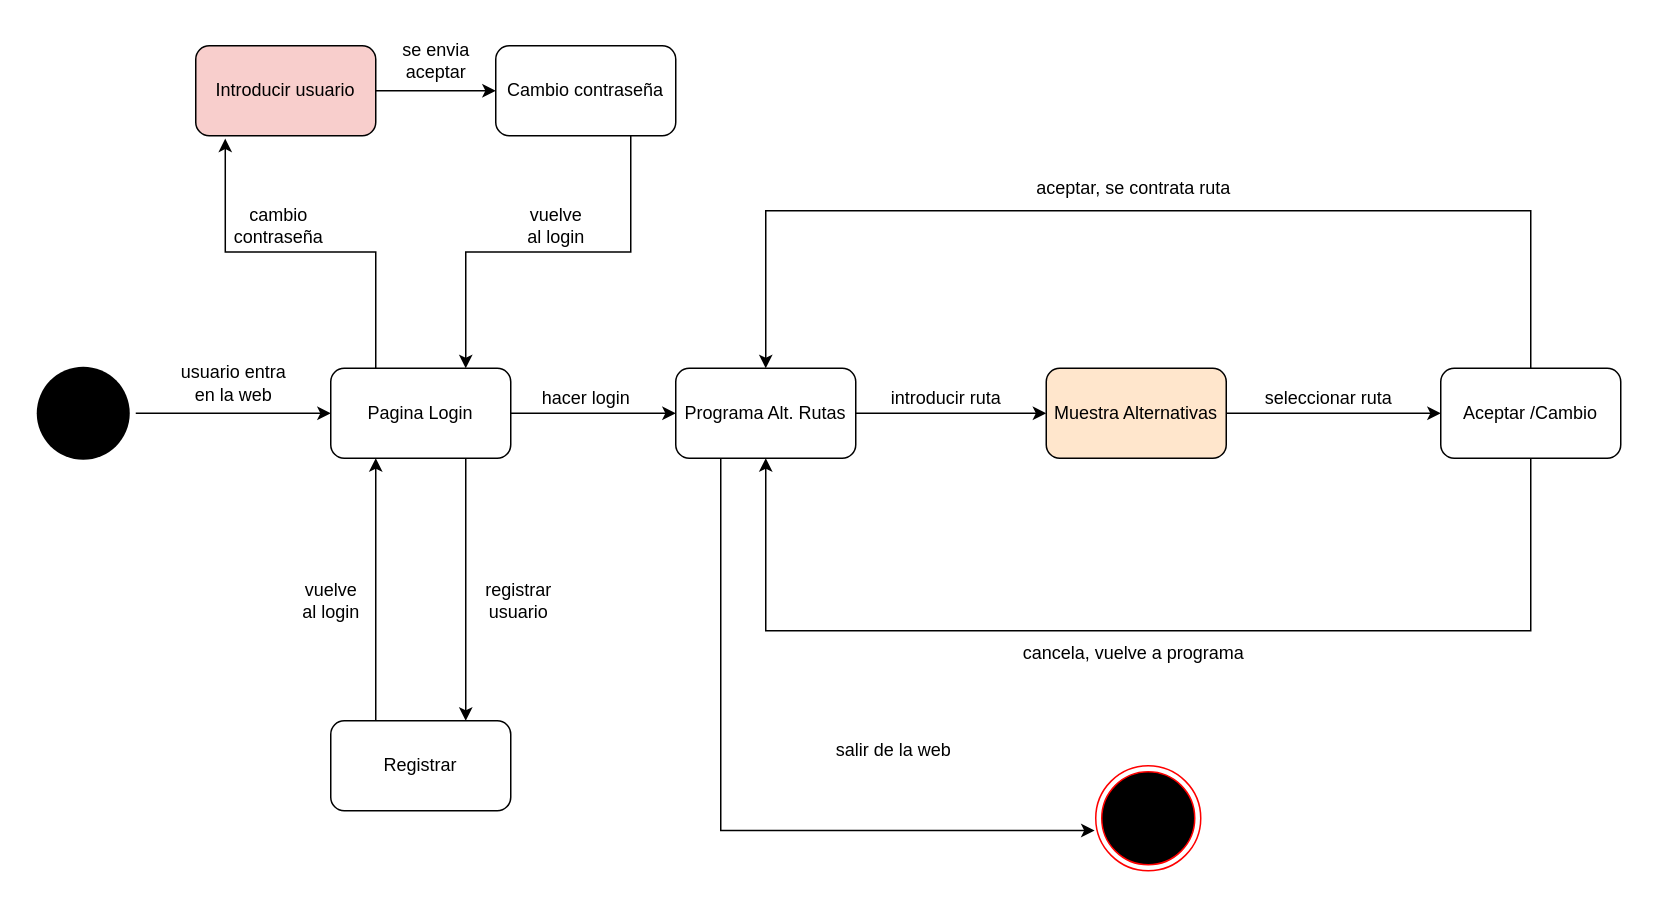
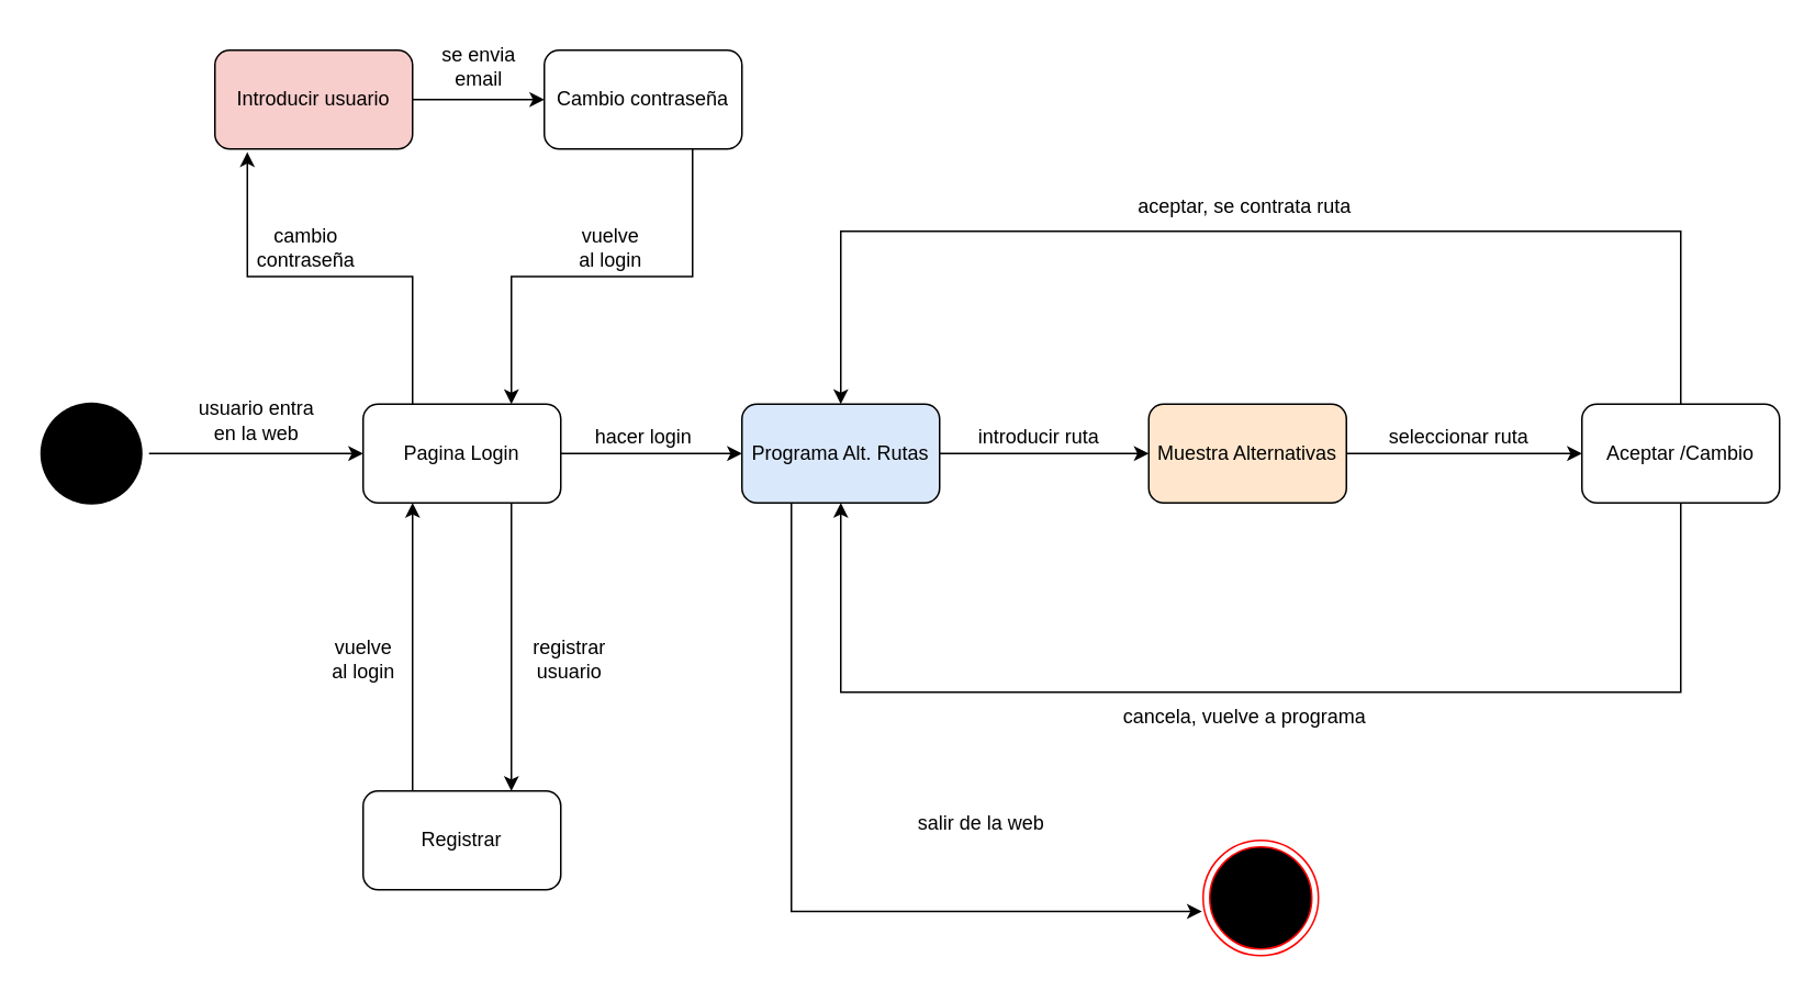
  <mxCell id="0" />
  <mxCell id="1" parent="0" />
  <mxCell id="2" value="" style="ellipse;html=1;shape=endState;fillColor=#000000;strokeColor=#ff0000;" vertex="1" parent="1"><mxGeometry x="730" y="510" width="70" height="70" as="geometry" /></mxCell>
  <mxCell id="3" style="edgeStyle=orthogonalEdgeStyle;rounded=0;orthogonalLoop=1;jettySize=auto;html=1;entryX=0;entryY=0.5;entryDx=0;entryDy=0;" edge="1" parent="1" source="4" target="8"><mxGeometry relative="1" as="geometry" /></mxCell>
  <mxCell id="4" value="" style="ellipse;html=1;shape=endState;fillColor=#000000;strokeColor=none;" vertex="1" parent="1"><mxGeometry x="20" y="240" width="70" height="70" as="geometry" /></mxCell>
  <mxCell id="5" style="edgeStyle=orthogonalEdgeStyle;rounded=0;orthogonalLoop=1;jettySize=auto;html=1;exitX=0.75;exitY=1;exitDx=0;exitDy=0;entryX=0.75;entryY=0;entryDx=0;entryDy=0;" edge="1" parent="1" source="8" target="11"><mxGeometry relative="1" as="geometry" /></mxCell>
  <mxCell id="6" style="edgeStyle=orthogonalEdgeStyle;rounded=0;orthogonalLoop=1;jettySize=auto;html=1;entryX=0.164;entryY=1.031;entryDx=0;entryDy=0;entryPerimeter=0;exitX=0.25;exitY=0;exitDx=0;exitDy=0;" edge="1" parent="1" source="8" target="17"><mxGeometry relative="1" as="geometry"><mxPoint x="240" y="240" as="sourcePoint" /><mxPoint x="150" y="130" as="targetPoint" /></mxGeometry></mxCell>
  <mxCell id="7" style="edgeStyle=orthogonalEdgeStyle;rounded=0;orthogonalLoop=1;jettySize=auto;html=1;" edge="1" parent="1" source="8" target="23"><mxGeometry relative="1" as="geometry" /></mxCell>
  <mxCell id="8" value="Pagina Login" style="rounded=1;whiteSpace=wrap;html=1;" vertex="1" parent="1"><mxGeometry x="220" y="245" width="120" height="60" as="geometry" /></mxCell>
  <mxCell id="9" value="usuario entra &lt;br&gt;en la web" style="text;html=1;align=center;verticalAlign=middle;resizable=0;points=[];autosize=1;strokeColor=none;fillColor=none;" vertex="1" parent="1"><mxGeometry x="110" y="235" width="90" height="40" as="geometry" /></mxCell>
  <mxCell id="10" style="edgeStyle=orthogonalEdgeStyle;rounded=0;orthogonalLoop=1;jettySize=auto;html=1;exitX=0.25;exitY=0;exitDx=0;exitDy=0;entryX=0.25;entryY=1;entryDx=0;entryDy=0;" edge="1" parent="1" source="11" target="8"><mxGeometry relative="1" as="geometry" /></mxCell>
  <mxCell id="11" value="Registrar" style="rounded=1;whiteSpace=wrap;html=1;" vertex="1" parent="1"><mxGeometry x="220" y="480" width="120" height="60" as="geometry" /></mxCell>
  <mxCell id="12" value="registrar &lt;br&gt;usuario" style="text;html=1;align=center;verticalAlign=middle;resizable=0;points=[];autosize=1;strokeColor=none;fillColor=none;rotation=0;" vertex="1" parent="1"><mxGeometry x="310" y="380" width="70" height="40" as="geometry" /></mxCell>
  <mxCell id="13" value="vuelve &lt;br&gt;al login" style="text;html=1;align=center;verticalAlign=middle;resizable=0;points=[];autosize=1;strokeColor=none;fillColor=none;" vertex="1" parent="1"><mxGeometry x="190" y="380" width="60" height="40" as="geometry" /></mxCell>
  <mxCell id="14" style="edgeStyle=orthogonalEdgeStyle;rounded=0;orthogonalLoop=1;jettySize=auto;html=1;exitX=0.75;exitY=1;exitDx=0;exitDy=0;entryX=0.75;entryY=0;entryDx=0;entryDy=0;" edge="1" parent="1" source="15" target="8"><mxGeometry relative="1" as="geometry" /></mxCell>
  <mxCell id="15" value="Cambio contraseña" style="rounded=1;whiteSpace=wrap;html=1;" vertex="1" parent="1"><mxGeometry x="330" y="30" width="120" height="60" as="geometry" /></mxCell>
  <mxCell id="16" style="edgeStyle=orthogonalEdgeStyle;rounded=0;orthogonalLoop=1;jettySize=auto;html=1;entryX=0;entryY=0.5;entryDx=0;entryDy=0;" edge="1" parent="1" source="17" target="15"><mxGeometry relative="1" as="geometry" /></mxCell>
  <mxCell id="17" value="Introducir usuario" style="rounded=1;whiteSpace=wrap;html=1;fillColor=#f8cecc;" vertex="1" parent="1"><mxGeometry x="130" y="30" width="120" height="60" as="geometry" /></mxCell>
  <mxCell id="18" value="cambio&lt;br&gt;contraseña" style="text;html=1;align=center;verticalAlign=middle;resizable=0;points=[];autosize=1;strokeColor=none;fillColor=none;" vertex="1" parent="1"><mxGeometry x="145" y="130" width="80" height="40" as="geometry" /></mxCell>
- <mxCell id="19" value="se envia&lt;br&gt;aceptar" style="text;html=1;align=center;verticalAlign=middle;resizable=0;points=[];autosize=1;strokeColor=none;fillColor=none;" vertex="1" parent="1"><mxGeometry x="255" y="20" width="70" height="40" as="geometry" /></mxCell>
+ <mxCell id="19" value="se envia&lt;br&gt;email" style="text;html=1;align=center;verticalAlign=middle;resizable=0;points=[];autosize=1;strokeColor=none;fillColor=none;" vertex="1" parent="1"><mxGeometry x="255" y="20" width="70" height="40" as="geometry" /></mxCell>
  <mxCell id="20" value="vuelve&lt;br&gt;al login" style="text;html=1;align=center;verticalAlign=middle;resizable=0;points=[];autosize=1;strokeColor=none;fillColor=none;" vertex="1" parent="1"><mxGeometry x="340" y="130" width="60" height="40" as="geometry" /></mxCell>
  <mxCell id="21" style="edgeStyle=orthogonalEdgeStyle;rounded=0;orthogonalLoop=1;jettySize=auto;html=1;" edge="1" parent="1" source="23" target="26"><mxGeometry relative="1" as="geometry" /></mxCell>
  <mxCell id="22" style="edgeStyle=orthogonalEdgeStyle;rounded=0;orthogonalLoop=1;jettySize=auto;html=1;exitX=0.25;exitY=1;exitDx=0;exitDy=0;entryX=-0.011;entryY=0.617;entryDx=0;entryDy=0;entryPerimeter=0;" edge="1" parent="1" source="23" target="2"><mxGeometry relative="1" as="geometry" /></mxCell>
- <mxCell id="23" value="Programa Alt. Rutas" style="rounded=1;whiteSpace=wrap;html=1;" vertex="1" parent="1"><mxGeometry x="450" y="245" width="120" height="60" as="geometry" /></mxCell>
+ <mxCell id="23" value="Programa Alt. Rutas" style="rounded=1;whiteSpace=wrap;html=1;fillColor=#dae8fc;" vertex="1" parent="1"><mxGeometry x="450" y="245" width="120" height="60" as="geometry" /></mxCell>
  <mxCell id="24" value="hacer login" style="text;html=1;align=center;verticalAlign=middle;resizable=0;points=[];autosize=1;strokeColor=none;fillColor=none;" vertex="1" parent="1"><mxGeometry x="350" y="250" width="80" height="30" as="geometry" /></mxCell>
  <mxCell id="25" style="edgeStyle=orthogonalEdgeStyle;rounded=0;orthogonalLoop=1;jettySize=auto;html=1;" edge="1" parent="1" source="26" target="30"><mxGeometry relative="1" as="geometry" /></mxCell>
  <mxCell id="26" value="Muestra Alternativas" style="rounded=1;whiteSpace=wrap;html=1;fillColor=#ffe6cc;" vertex="1" parent="1"><mxGeometry x="697" y="245" width="120" height="60" as="geometry" /></mxCell>
  <mxCell id="27" value="introducir ruta" style="text;html=1;align=center;verticalAlign=middle;resizable=0;points=[];autosize=1;strokeColor=none;fillColor=none;" vertex="1" parent="1"><mxGeometry x="580" y="250" width="100" height="30" as="geometry" /></mxCell>
  <mxCell id="28" style="edgeStyle=orthogonalEdgeStyle;rounded=0;orthogonalLoop=1;jettySize=auto;html=1;entryX=0.5;entryY=0;entryDx=0;entryDy=0;" edge="1" parent="1" source="30" target="23"><mxGeometry relative="1" as="geometry"><Array as="points"><mxPoint x="1020" y="140" /><mxPoint x="510" y="140" /></Array></mxGeometry></mxCell>
  <mxCell id="29" style="edgeStyle=orthogonalEdgeStyle;rounded=0;orthogonalLoop=1;jettySize=auto;html=1;entryX=0.5;entryY=1;entryDx=0;entryDy=0;" edge="1" parent="1" source="30" target="23"><mxGeometry relative="1" as="geometry"><Array as="points"><mxPoint x="1020" y="420" /><mxPoint x="510" y="420" /></Array></mxGeometry></mxCell>
  <mxCell id="30" value="Aceptar /Cambio" style="rounded=1;whiteSpace=wrap;html=1;" vertex="1" parent="1"><mxGeometry x="960" y="245" width="120" height="60" as="geometry" /></mxCell>
  <mxCell id="31" value="seleccionar ruta" style="text;html=1;align=center;verticalAlign=middle;resizable=0;points=[];autosize=1;strokeColor=none;fillColor=none;" vertex="1" parent="1"><mxGeometry x="830" y="250" width="110" height="30" as="geometry" /></mxCell>
  <mxCell id="32" value="aceptar, se contrata ruta" style="text;html=1;align=center;verticalAlign=middle;resizable=0;points=[];autosize=1;strokeColor=none;fillColor=none;" vertex="1" parent="1"><mxGeometry x="680" y="110" width="150" height="30" as="geometry" /></mxCell>
  <mxCell id="33" value="cancela, vuelve a programa" style="text;html=1;align=center;verticalAlign=middle;resizable=0;points=[];autosize=1;strokeColor=none;fillColor=none;" vertex="1" parent="1"><mxGeometry x="670" y="420" width="170" height="30" as="geometry" /></mxCell>
  <mxCell id="34" value="salir de la web" style="text;html=1;align=center;verticalAlign=middle;resizable=0;points=[];autosize=1;strokeColor=none;fillColor=none;" vertex="1" parent="1"><mxGeometry x="545" y="485" width="100" height="30" as="geometry" /></mxCell>
